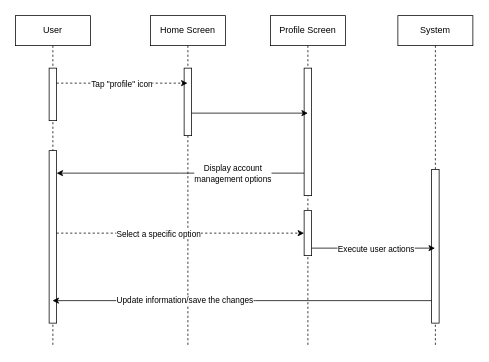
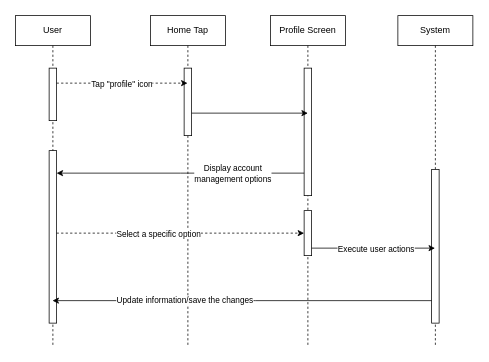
  <mxCell id="0" />
  <mxCell id="1" parent="0" />
  <mxCell id="2" value="User" style="shape=umlLifeline;perimeter=lifelinePerimeter;whiteSpace=wrap;html=1;container=0;dropTarget=0;collapsible=0;recursiveResize=0;outlineConnect=0;portConstraint=eastwest;newEdgeStyle={&quot;edgeStyle&quot;:&quot;elbowEdgeStyle&quot;,&quot;elbow&quot;:&quot;vertical&quot;,&quot;curved&quot;:0,&quot;rounded&quot;:0};" parent="1" vertex="1"><mxGeometry x="20" y="20" width="100" height="440" as="geometry" /></mxCell>
  <mxCell id="3" value="" style="html=1;points=[];perimeter=orthogonalPerimeter;outlineConnect=0;targetShapes=umlLifeline;portConstraint=eastwest;newEdgeStyle={&quot;edgeStyle&quot;:&quot;elbowEdgeStyle&quot;,&quot;elbow&quot;:&quot;vertical&quot;,&quot;curved&quot;:0,&quot;rounded&quot;:0};" parent="2" vertex="1"><mxGeometry x="45" y="70" width="10" height="70" as="geometry" /></mxCell>
  <mxCell id="4" value="" style="html=1;points=[];perimeter=orthogonalPerimeter;outlineConnect=0;targetShapes=umlLifeline;portConstraint=eastwest;newEdgeStyle={&quot;edgeStyle&quot;:&quot;elbowEdgeStyle&quot;,&quot;elbow&quot;:&quot;vertical&quot;,&quot;curved&quot;:0,&quot;rounded&quot;:0};" vertex="1" parent="2"><mxGeometry x="45" y="180" width="10" height="230" as="geometry" /></mxCell>
  <mxCell id="5" value="System" style="shape=umlLifeline;perimeter=lifelinePerimeter;whiteSpace=wrap;html=1;container=0;dropTarget=0;collapsible=0;recursiveResize=0;outlineConnect=0;portConstraint=eastwest;newEdgeStyle={&quot;edgeStyle&quot;:&quot;elbowEdgeStyle&quot;,&quot;elbow&quot;:&quot;vertical&quot;,&quot;curved&quot;:0,&quot;rounded&quot;:0};" parent="1" vertex="1"><mxGeometry x="530" y="20" width="100" height="440" as="geometry" /></mxCell>
  <mxCell id="6" value="" style="html=1;points=[];perimeter=orthogonalPerimeter;outlineConnect=0;targetShapes=umlLifeline;portConstraint=eastwest;newEdgeStyle={&quot;edgeStyle&quot;:&quot;elbowEdgeStyle&quot;,&quot;elbow&quot;:&quot;vertical&quot;,&quot;curved&quot;:0,&quot;rounded&quot;:0};" parent="5" vertex="1"><mxGeometry x="45" y="205" width="10" height="205" as="geometry" /></mxCell>
- <mxCell id="7" value="Home Screen" style="shape=umlLifeline;perimeter=lifelinePerimeter;whiteSpace=wrap;html=1;container=0;dropTarget=0;collapsible=0;recursiveResize=0;outlineConnect=0;portConstraint=eastwest;newEdgeStyle={&quot;edgeStyle&quot;:&quot;elbowEdgeStyle&quot;,&quot;elbow&quot;:&quot;vertical&quot;,&quot;curved&quot;:0,&quot;rounded&quot;:0};" vertex="1" parent="1"><mxGeometry x="200" y="20" width="100" height="440" as="geometry" /></mxCell>
+ <mxCell id="7" value="Home Tap" style="shape=umlLifeline;perimeter=lifelinePerimeter;whiteSpace=wrap;html=1;container=0;dropTarget=0;collapsible=0;recursiveResize=0;outlineConnect=0;portConstraint=eastwest;newEdgeStyle={&quot;edgeStyle&quot;:&quot;elbowEdgeStyle&quot;,&quot;elbow&quot;:&quot;vertical&quot;,&quot;curved&quot;:0,&quot;rounded&quot;:0};" vertex="1" parent="1"><mxGeometry x="200" y="20" width="100" height="440" as="geometry" /></mxCell>
  <mxCell id="8" value="" style="html=1;points=[];perimeter=orthogonalPerimeter;outlineConnect=0;targetShapes=umlLifeline;portConstraint=eastwest;newEdgeStyle={&quot;edgeStyle&quot;:&quot;elbowEdgeStyle&quot;,&quot;elbow&quot;:&quot;vertical&quot;,&quot;curved&quot;:0,&quot;rounded&quot;:0};" vertex="1" parent="7"><mxGeometry x="45" y="70" width="10" height="90" as="geometry" /></mxCell>
  <mxCell id="9" style="edgeStyle=elbowEdgeStyle;rounded=0;orthogonalLoop=1;jettySize=auto;html=1;elbow=vertical;curved=0;dashed=1;" edge="1" parent="1" source="3" target="7"><mxGeometry relative="1" as="geometry"><Array as="points"><mxPoint x="138" y="110" /></Array></mxGeometry></mxCell>
  <mxCell id="10" value="Tap &quot;profile&quot; icon" style="edgeLabel;html=1;align=center;verticalAlign=middle;resizable=0;points=[];" vertex="1" connectable="0" parent="9"><mxGeometry x="-0.374" y="-2" relative="1" as="geometry"><mxPoint x="31" y="-2" as="offset" /></mxGeometry></mxCell>
  <mxCell id="11" value="Profile Screen" style="shape=umlLifeline;perimeter=lifelinePerimeter;whiteSpace=wrap;html=1;container=0;dropTarget=0;collapsible=0;recursiveResize=0;outlineConnect=0;portConstraint=eastwest;newEdgeStyle={&quot;edgeStyle&quot;:&quot;elbowEdgeStyle&quot;,&quot;elbow&quot;:&quot;vertical&quot;,&quot;curved&quot;:0,&quot;rounded&quot;:0};" vertex="1" parent="1"><mxGeometry x="360" y="20" width="100" height="440" as="geometry" /></mxCell>
  <mxCell id="12" value="" style="html=1;points=[];perimeter=orthogonalPerimeter;outlineConnect=0;targetShapes=umlLifeline;portConstraint=eastwest;newEdgeStyle={&quot;edgeStyle&quot;:&quot;elbowEdgeStyle&quot;,&quot;elbow&quot;:&quot;vertical&quot;,&quot;curved&quot;:0,&quot;rounded&quot;:0};" vertex="1" parent="11"><mxGeometry x="45" y="70" width="10" height="170" as="geometry" /></mxCell>
  <mxCell id="13" value="" style="html=1;points=[];perimeter=orthogonalPerimeter;outlineConnect=0;targetShapes=umlLifeline;portConstraint=eastwest;newEdgeStyle={&quot;edgeStyle&quot;:&quot;elbowEdgeStyle&quot;,&quot;elbow&quot;:&quot;vertical&quot;,&quot;curved&quot;:0,&quot;rounded&quot;:0};" vertex="1" parent="11"><mxGeometry x="45" y="260" width="10" height="60" as="geometry" /></mxCell>
  <mxCell id="14" style="edgeStyle=elbowEdgeStyle;rounded=0;orthogonalLoop=1;jettySize=auto;html=1;elbow=vertical;curved=0;" edge="1" parent="1"><mxGeometry relative="1" as="geometry"><mxPoint x="255" y="149.998" as="sourcePoint" /><mxPoint x="410" y="150" as="targetPoint" /></mxGeometry></mxCell>
  <mxCell id="15" style="edgeStyle=elbowEdgeStyle;rounded=0;orthogonalLoop=1;jettySize=auto;html=1;elbow=vertical;curved=0;" edge="1" parent="1" source="12" target="4"><mxGeometry relative="1" as="geometry" /></mxCell>
  <mxCell id="16" value="Display account&lt;br&gt;management options" style="edgeLabel;html=1;align=center;verticalAlign=middle;resizable=0;points=[];" vertex="1" connectable="0" parent="15"><mxGeometry x="0.197" y="2" relative="1" as="geometry"><mxPoint x="102" y="-2" as="offset" /></mxGeometry></mxCell>
  <mxCell id="17" style="edgeStyle=elbowEdgeStyle;rounded=0;orthogonalLoop=1;jettySize=auto;html=1;elbow=vertical;curved=0;dashed=1;" edge="1" parent="1" source="4" target="13"><mxGeometry relative="1" as="geometry" /></mxCell>
  <mxCell id="18" value="Select a specific option" style="edgeLabel;html=1;align=center;verticalAlign=middle;resizable=0;points=[];" vertex="1" connectable="0" parent="17"><mxGeometry x="-0.23" y="3" relative="1" as="geometry"><mxPoint x="8" y="3" as="offset" /></mxGeometry></mxCell>
  <mxCell id="19" style="edgeStyle=elbowEdgeStyle;rounded=0;orthogonalLoop=1;jettySize=auto;html=1;elbow=vertical;curved=0;" edge="1" parent="1" source="13" target="5"><mxGeometry relative="1" as="geometry"><Array as="points"><mxPoint x="480" y="330" /></Array></mxGeometry></mxCell>
  <mxCell id="20" value="Execute user actions" style="edgeLabel;html=1;align=center;verticalAlign=middle;resizable=0;points=[];" vertex="1" connectable="0" parent="19"><mxGeometry x="-0.353" relative="1" as="geometry"><mxPoint x="32" as="offset" /></mxGeometry></mxCell>
  <mxCell id="21" style="edgeStyle=elbowEdgeStyle;rounded=0;orthogonalLoop=1;jettySize=auto;html=1;elbow=vertical;curved=0;" edge="1" parent="1" source="6" target="2"><mxGeometry relative="1" as="geometry"><Array as="points"><mxPoint x="340" y="400" /></Array></mxGeometry></mxCell>
  <mxCell id="22" value="Update information/save the changes" style="edgeLabel;html=1;align=center;verticalAlign=middle;resizable=0;points=[];" vertex="1" connectable="0" parent="21"><mxGeometry x="0.152" y="-1" relative="1" as="geometry"><mxPoint x="-39" as="offset" /></mxGeometry></mxCell>
